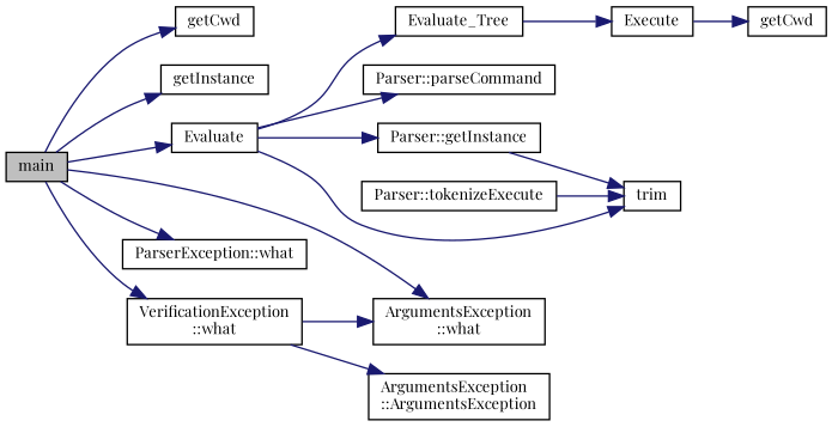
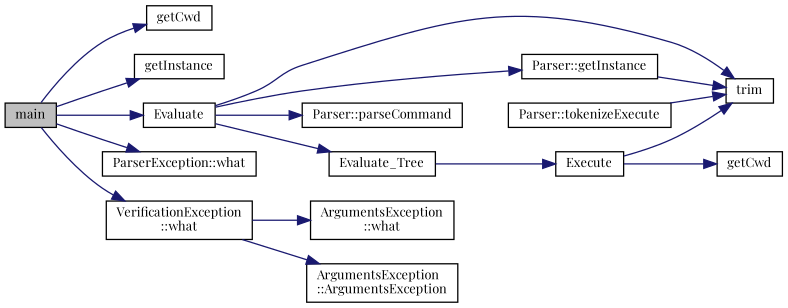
  digraph {
    fontname="Playfair Display"
    rankdir=LR
    node [color=black fillcolor=white fontname="Playfair Display" fontsize=10 shape=record style=filled]
    edge [color=midnightblue fontname="Playfair Display" fontsize=10 labelfontname=Helvetica labelfontsize=10 style=solid]
    n1 [fillcolor=grey75 fontcolor=black height=0.2 label=main width=0.4]
    n2 [height=0.2 label=getCwd width=0.4]
    n3 [height=0.2 label=getInstance width=0.4]
    n4 [height=0.2 label=Evaluate width=0.4]
    n5 [height=0.2 label="ArgumentsException\l::what" width=0.4]
    n6 [height=0.2 label="ParserException::what" width=0.4]
    n7 [height=0.2 label="VerificationException\l::what" width=0.4]
    n8 [height=0.2 label=trim width=0.4]
    n9 [height=0.2 label="Parser::getInstance" width=0.4]
    n10 [height=0.2 label="Parser::parseCommand" width=0.4]
    n11 [height=0.2 label=Evaluate_Tree width=0.4]
    n12 [height=0.2 label="ArgumentsException\l::ArgumentsException" width=0.4]
    n13 [height=0.2 label=Execute width=0.4]
    n14 [height=0.2 label=getCwd width=0.4]
    n15 [height=0.2 label="Parser::tokenizeExecute" width=0.4]
    n1 -> n2
    n1 -> n3
    n1 -> n4
-   n1 -> n5
    n1 -> n6
    n1 -> n7
    n4 -> n8
    n4 -> n9
    n4 -> n10
    n4 -> n11
    n7 -> n5
    n7 -> n12
    n9 -> n8
    n11 -> n13
+   n13 -> n8
    n13 -> n14
    n15 -> n8
  }
